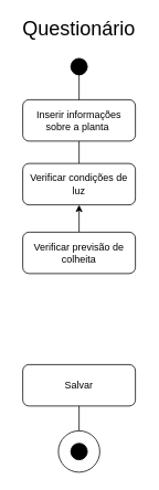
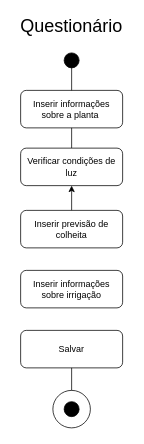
  <mxCell id="0" />
  <mxCell id="1" parent="0" />
  <mxCell id="2" value="" style="ellipse;whiteSpace=wrap;html=1;aspect=fixed;fillColor=#000000;" vertex="1" parent="1"><mxGeometry x="85" y="70" width="20" height="20" as="geometry" /></mxCell>
  <mxCell id="3" value="Inserir informações sobre a planta&amp;nbsp;" style="rounded=1;whiteSpace=wrap;html=1;" vertex="1" parent="1"><mxGeometry x="27" y="120" width="136" height="50" as="geometry" /></mxCell>
  <mxCell id="4" value="&lt;font style=&quot;font-size: 24px;&quot;&gt;Questionário&lt;/font&gt;" style="text;html=1;align=center;verticalAlign=middle;whiteSpace=wrap;rounded=0;" vertex="1" parent="1"><mxGeometry x="20" y="20" width="150" height="30" as="geometry" /></mxCell>
  <mxCell id="5" value="" style="endArrow=none;html=1;rounded=0;entryX=0.5;entryY=1;entryDx=0;entryDy=0;exitX=0.5;exitY=0;exitDx=0;exitDy=0;" edge="1" parent="1" source="3" target="2"><mxGeometry width="50" height="50" relative="1" as="geometry"><mxPoint x="171" y="180" as="sourcePoint" /><mxPoint x="221" y="130" as="targetPoint" /></mxGeometry></mxCell>
  <mxCell id="6" value="" style="endArrow=none;html=1;rounded=0;entryX=0.5;entryY=1;entryDx=0;entryDy=0;exitX=0.5;exitY=0;exitDx=0;exitDy=0;" edge="1" parent="1" source="7" target="3"><mxGeometry width="50" height="50" relative="1" as="geometry"><mxPoint x="91" y="290" as="sourcePoint" /><mxPoint x="141" y="240" as="targetPoint" /></mxGeometry></mxCell>
  <mxCell id="7" value="Verificar c&lt;span style=&quot;background-color: initial;&quot;&gt;ondições de luz&lt;/span&gt;" style="rounded=1;whiteSpace=wrap;html=1;" vertex="1" parent="1"><mxGeometry x="27" y="197" width="136" height="50" as="geometry" /></mxCell>
  <mxCell id="8" value="" style="endArrow=classic;html=1;rounded=0;entryX=0.5;entryY=1;entryDx=0;entryDy=0;exitX=0.5;exitY=0;exitDx=0;exitDy=0;" edge="1" parent="1" source="9" target="7"><mxGeometry width="50" height="50" relative="1" as="geometry"><mxPoint x="95" y="280" as="sourcePoint" /><mxPoint x="71" y="310" as="targetPoint" /></mxGeometry></mxCell>
- <mxCell id="9" value="Verificar previsão de colheita" style="rounded=1;whiteSpace=wrap;html=1;" vertex="1" parent="1"><mxGeometry x="27" y="280" width="136" height="50" as="geometry" /></mxCell>
+ <mxCell id="9" value="Inserir previsão de colheita" style="rounded=1;whiteSpace=wrap;html=1;" vertex="1" parent="1"><mxGeometry x="27" y="280" width="136" height="50" as="geometry" /></mxCell>
+ <mxCell id="10" value="Inserir informações sobre irrigação" style="rounded=1;whiteSpace=wrap;html=1;" vertex="1" parent="1"><mxGeometry x="27" y="360" width="136" height="50" as="geometry" /></mxCell>
  <mxCell id="11" value="Salvar" style="rounded=1;whiteSpace=wrap;html=1;" vertex="1" parent="1"><mxGeometry x="27" y="440" width="136" height="50" as="geometry" /></mxCell>
  <mxCell id="12" value="" style="ellipse;whiteSpace=wrap;html=1;aspect=fixed;" vertex="1" parent="1"><mxGeometry x="70" y="520" width="50" height="50" as="geometry" /></mxCell>
  <mxCell id="13" value="" style="ellipse;whiteSpace=wrap;html=1;aspect=fixed;fillColor=#000000;" vertex="1" parent="1"><mxGeometry x="85" y="535" width="20" height="20" as="geometry" /></mxCell>
  <mxCell id="14" value="" style="endArrow=none;html=1;rounded=0;entryX=0.5;entryY=1;entryDx=0;entryDy=0;exitX=0.5;exitY=0;exitDx=0;exitDy=0;" edge="1" parent="1" source="12" target="11"><mxGeometry width="50" height="50" relative="1" as="geometry"><mxPoint x="-179" y="530" as="sourcePoint" /><mxPoint x="-129" y="480" as="targetPoint" /></mxGeometry></mxCell>
